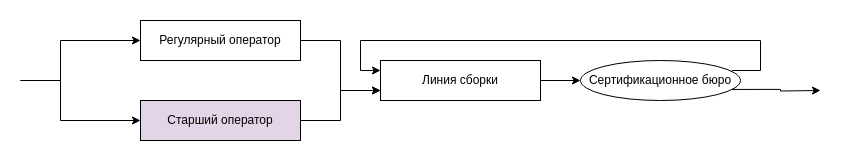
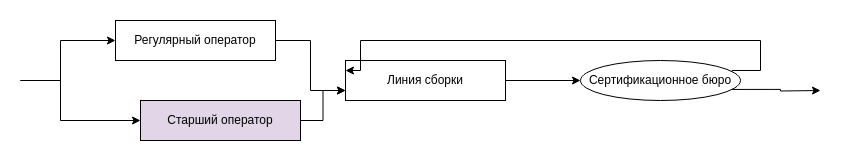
  <mxCell id="0" />
  <mxCell id="1" parent="0" />
  <mxCell id="2" style="edgeStyle=orthogonalEdgeStyle;rounded=0;orthogonalLoop=1;jettySize=auto;html=1;exitX=1;exitY=0.5;exitDx=0;exitDy=0;entryX=0;entryY=0.75;entryDx=0;entryDy=0;" edge="1" parent="1" source="3" target="7"><mxGeometry relative="1" as="geometry" /></mxCell>
- <mxCell id="3" value="Регулярный оператор" style="rounded=0;whiteSpace=wrap;html=1;" vertex="1" parent="1"><mxGeometry x="140" y="20" width="160" height="40" as="geometry" /></mxCell>
+ <mxCell id="3" value="Регулярный оператор" style="rounded=0;whiteSpace=wrap;html=1;" vertex="1" parent="1"><mxGeometry x="115" y="20" width="160" height="40" as="geometry" /></mxCell>
  <mxCell id="4" style="edgeStyle=orthogonalEdgeStyle;rounded=0;orthogonalLoop=1;jettySize=auto;html=1;exitX=1;exitY=0.5;exitDx=0;exitDy=0;entryX=0;entryY=0.75;entryDx=0;entryDy=0;" edge="1" parent="1" source="5" target="7"><mxGeometry relative="1" as="geometry" /></mxCell>
  <mxCell id="5" value="Старший оператор" style="rounded=0;whiteSpace=wrap;html=1;fillColor=#e1d5e7;" vertex="1" parent="1"><mxGeometry x="140" y="100" width="160" height="40" as="geometry" /></mxCell>
  <mxCell id="6" style="edgeStyle=orthogonalEdgeStyle;rounded=0;orthogonalLoop=1;jettySize=auto;html=1;exitX=1;exitY=0.5;exitDx=0;exitDy=0;entryX=0;entryY=0.5;entryDx=0;entryDy=0;" edge="1" parent="1" source="7" target="10"><mxGeometry relative="1" as="geometry" /></mxCell>
- <mxCell id="7" value="Линия сборки" style="rounded=0;whiteSpace=wrap;html=1;" vertex="1" parent="1"><mxGeometry x="380" y="60" width="160" height="40" as="geometry" /></mxCell>
+ <mxCell id="7" value="Линия сборки" style="rounded=0;whiteSpace=wrap;html=1;" vertex="1" parent="1"><mxGeometry x="345" y="60" width="160" height="40" as="geometry" /></mxCell>
  <mxCell id="8" style="edgeStyle=orthogonalEdgeStyle;rounded=0;orthogonalLoop=1;jettySize=auto;html=1;exitX=1;exitY=0.25;exitDx=0;exitDy=0;entryX=0;entryY=0.25;entryDx=0;entryDy=0;" edge="1" parent="1" source="10" target="7"><mxGeometry relative="1" as="geometry"><Array as="points"><mxPoint x="760" y="70" /><mxPoint x="760" y="40" /><mxPoint x="360" y="40" /><mxPoint x="360" y="70" /></Array></mxGeometry></mxCell>
  <mxCell id="9" style="edgeStyle=orthogonalEdgeStyle;rounded=0;orthogonalLoop=1;jettySize=auto;html=1;exitX=1;exitY=0.75;exitDx=0;exitDy=0;" edge="1" parent="1" source="10"><mxGeometry relative="1" as="geometry"><mxPoint x="820" y="90" as="targetPoint" /></mxGeometry></mxCell>
  <mxCell id="10" value="Сертификационное бюро" style="ellipse;whiteSpace=wrap;html=1;" vertex="1" parent="1"><mxGeometry x="580" y="60" width="160" height="40" as="geometry" /></mxCell>
  <mxCell id="11" value="" style="endArrow=classic;html=1;rounded=0;entryX=0;entryY=0.5;entryDx=0;entryDy=0;" edge="1" parent="1" target="5"><mxGeometry width="50" height="50" relative="1" as="geometry"><mxPoint y="80" as="sourcePoint" x="20" /><mxPoint x="70" y="50" as="targetPoint" /><Array as="points"><mxPoint x="60" y="80" /><mxPoint x="60" y="120" /></Array></mxGeometry></mxCell>
  <mxCell id="12" value="" style="endArrow=classic;html=1;rounded=0;entryX=0;entryY=0.5;entryDx=0;entryDy=0;" edge="1" parent="1" target="3"><mxGeometry width="50" height="50" relative="1" as="geometry"><mxPoint y="80" as="sourcePoint" x="20" /><mxPoint x="30" y="-40" as="targetPoint" /><Array as="points"><mxPoint x="60" y="80" /><mxPoint x="60" y="40" /></Array></mxGeometry></mxCell>
